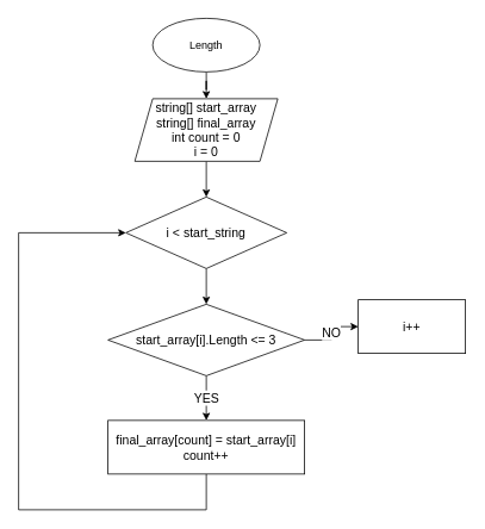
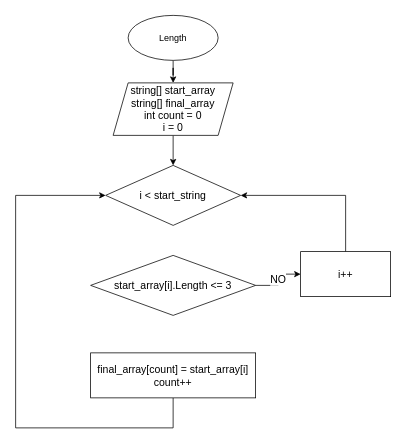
  <mxCell id="0" />
  <mxCell id="1" parent="0" />
  <mxCell id="2" value="" style="edgeStyle=orthogonalEdgeStyle;rounded=0;orthogonalLoop=1;jettySize=auto;html=1;entryX=0.5;entryY=0;entryDx=0;entryDy=0;" edge="1" parent="1" source="3" target="5"><mxGeometry relative="1" as="geometry"><mxPoint x="230" y="110" as="targetPoint" /></mxGeometry></mxCell>
  <mxCell id="3" value="Length" style="ellipse;whiteSpace=wrap;html=1;" vertex="1" parent="1"><mxGeometry x="170" y="20" width="120" height="60" as="geometry" /></mxCell>
  <mxCell id="4" value="" style="edgeStyle=orthogonalEdgeStyle;rounded=0;orthogonalLoop=1;jettySize=auto;html=1;fontSize=14;" edge="1" parent="1" source="5" target="7"><mxGeometry relative="1" as="geometry" /></mxCell>
  <mxCell id="5" value="&lt;font style=&quot;font-size: 14px;&quot;&gt;string[] start_array&lt;br&gt;string[] final_array&lt;br&gt;int count = 0&lt;br&gt;i = 0&lt;br&gt;&lt;/font&gt;" style="shape=parallelogram;perimeter=parallelogramPerimeter;whiteSpace=wrap;html=1;fixedSize=1;" vertex="1" parent="1"><mxGeometry x="150" y="110" width="160" height="70" as="geometry" /></mxCell>
- <mxCell id="6" value="" style="edgeStyle=orthogonalEdgeStyle;rounded=0;orthogonalLoop=1;jettySize=auto;html=1;fontSize=14;" edge="1" parent="1" source="7" target="10"><mxGeometry relative="1" as="geometry" /></mxCell>
  <mxCell id="7" value="i &amp;lt; start_string" style="rhombus;whiteSpace=wrap;html=1;fontSize=14;" vertex="1" parent="1"><mxGeometry x="140" y="220" width="180" height="80" as="geometry" /></mxCell>
- <mxCell id="8" value="YES" style="edgeStyle=orthogonalEdgeStyle;rounded=0;orthogonalLoop=1;jettySize=auto;html=1;fontSize=14;" edge="1" parent="1" source="10" target="12"><mxGeometry relative="1" as="geometry" /></mxCell>
  <mxCell id="9" value="NO" style="edgeStyle=orthogonalEdgeStyle;rounded=0;orthogonalLoop=1;jettySize=auto;html=1;fontSize=14;" edge="1" parent="1" source="10" target="14"><mxGeometry relative="1" as="geometry" /></mxCell>
  <mxCell id="10" value="start_array[i].Length &amp;lt;= 3" style="rhombus;whiteSpace=wrap;html=1;fontSize=14;" vertex="1" parent="1"><mxGeometry x="120" y="340" width="220" height="80" as="geometry" /></mxCell>
  <mxCell id="11" style="edgeStyle=orthogonalEdgeStyle;rounded=0;orthogonalLoop=1;jettySize=auto;html=1;exitX=0.5;exitY=1;exitDx=0;exitDy=0;entryX=0;entryY=0.5;entryDx=0;entryDy=0;fontSize=14;" edge="1" parent="1" source="12" target="7"><mxGeometry relative="1" as="geometry"><Array as="points"><mxPoint x="230" y="570" /><mxPoint x="20" y="570" /><mxPoint x="20" y="260" /></Array></mxGeometry></mxCell>
  <mxCell id="12" value="final_array[count] = start_array[i]&lt;br&gt;count++" style="whiteSpace=wrap;html=1;fontSize=14;" vertex="1" parent="1"><mxGeometry x="120" y="470" width="220" height="60" as="geometry" /></mxCell>
+ <mxCell id="13" style="edgeStyle=orthogonalEdgeStyle;rounded=0;orthogonalLoop=1;jettySize=auto;html=1;entryX=1;entryY=0.5;entryDx=0;entryDy=0;fontSize=14;" edge="1" parent="1" source="14" target="7"><mxGeometry relative="1" as="geometry"><Array as="points"><mxPoint x="460" y="260" /></Array></mxGeometry></mxCell>
  <mxCell id="14" value="i++" style="whiteSpace=wrap;html=1;fontSize=14;" vertex="1" parent="1"><mxGeometry x="400" y="335" width="120" height="60" as="geometry" /></mxCell>
